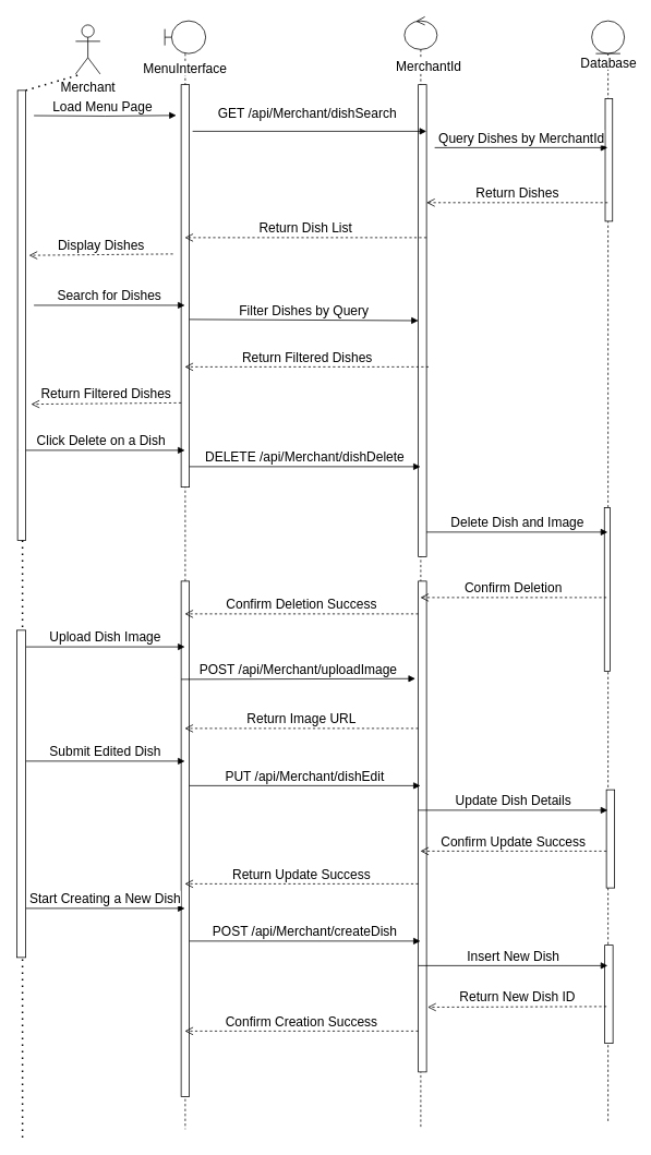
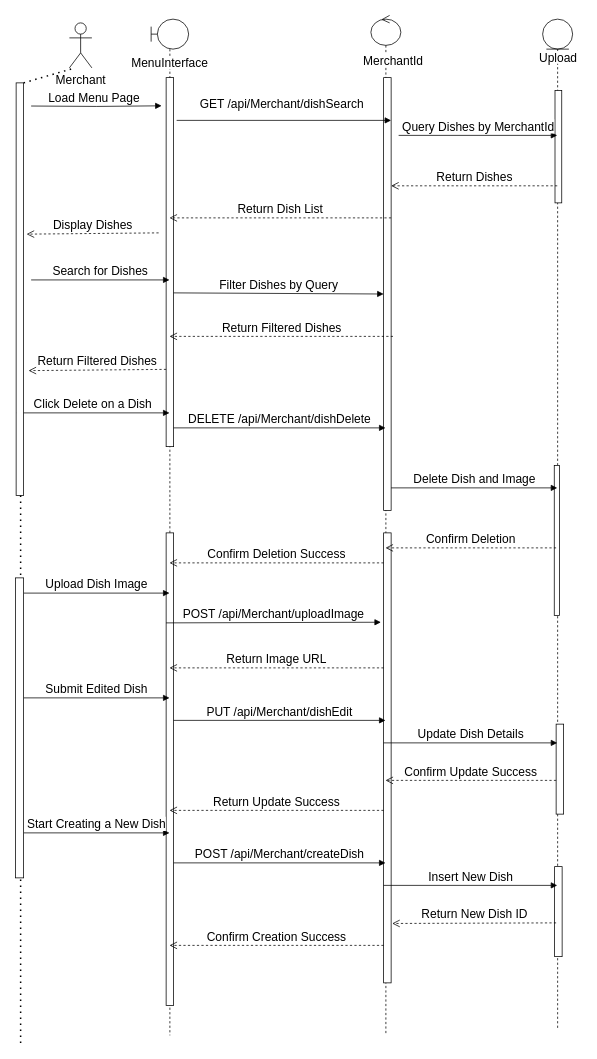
  <mxCell id="0" />
  <mxCell id="1" parent="0" />
  <mxCell id="2" value="&lt;span style=&quot;font-family: &amp;quot;trebuchet ms&amp;quot;, verdana, arial, sans-serif; font-size: 16px; text-align: start; background-color: rgb(255, 255, 255);&quot;&gt;Merchant&lt;/span&gt;" style="shape=umlActor;verticalLabelPosition=bottom;verticalAlign=top;html=1;" vertex="1" parent="1"><mxGeometry x="92" y="30" width="30" height="60" as="geometry" /></mxCell>
  <mxCell id="3" value="" style="endArrow=none;dashed=1;html=1;dashPattern=1 3;strokeWidth=2;rounded=0;" edge="1" parent="1" source="48" target="2"><mxGeometry width="50" height="50" relative="1" as="geometry"><mxPoint x="27" y="1390" as="sourcePoint" /><mxPoint x="432" y="500" as="targetPoint" /></mxGeometry></mxCell>
  <mxCell id="4" value="" style="shape=umlLifeline;perimeter=lifelinePerimeter;whiteSpace=wrap;html=1;container=1;dropTarget=0;collapsible=0;recursiveResize=0;outlineConnect=0;portConstraint=eastwest;newEdgeStyle={&quot;curved&quot;:0,&quot;rounded&quot;:0};participant=umlBoundary;" vertex="1" parent="1"><mxGeometry x="201" y="25" width="50" height="1355" as="geometry" /></mxCell>
  <mxCell id="5" value="" style="html=1;points=[[0,0,0,0,5],[0,1,0,0,-5],[1,0,0,0,5],[1,1,0,0,-5]];perimeter=orthogonalPerimeter;outlineConnect=0;targetShapes=umlLifeline;portConstraint=eastwest;newEdgeStyle={&quot;curved&quot;:0,&quot;rounded&quot;:0};" vertex="1" parent="4"><mxGeometry x="20" y="78" width="10" height="492" as="geometry" /></mxCell>
  <mxCell id="6" value="" style="shape=umlLifeline;perimeter=lifelinePerimeter;whiteSpace=wrap;html=1;container=1;dropTarget=0;collapsible=0;recursiveResize=0;outlineConnect=0;portConstraint=eastwest;newEdgeStyle={&quot;curved&quot;:0,&quot;rounded&quot;:0};participant=umlControl;" vertex="1" parent="1"><mxGeometry x="494" y="20" width="40" height="1360" as="geometry" /></mxCell>
  <mxCell id="7" value="" style="shape=umlLifeline;perimeter=lifelinePerimeter;whiteSpace=wrap;html=1;container=1;dropTarget=0;collapsible=0;recursiveResize=0;outlineConnect=0;portConstraint=eastwest;newEdgeStyle={&quot;curved&quot;:0,&quot;rounded&quot;:0};participant=umlEntity;" vertex="1" parent="1"><mxGeometry x="723" y="25" width="40" height="1345" as="geometry" /></mxCell>
  <mxCell id="8" value="" style="html=1;points=[[0,0,0,0,5],[0,1,0,0,-5],[1,0,0,0,5],[1,1,0,0,-5]];perimeter=orthogonalPerimeter;outlineConnect=0;targetShapes=umlLifeline;portConstraint=eastwest;newEdgeStyle={&quot;curved&quot;:0,&quot;rounded&quot;:0};" vertex="1" parent="7"><mxGeometry x="16" y="1130" width="10" height="120" as="geometry" /></mxCell>
  <mxCell id="9" value="&lt;span style=&quot;font-family: &amp;quot;trebuchet ms&amp;quot;, verdana, arial, sans-serif; font-size: 16px; text-align: start; text-wrap: nowrap; background-color: rgb(255, 255, 255);&quot;&gt;MenuInterface&lt;/span&gt;" style="text;html=1;align=center;verticalAlign=middle;whiteSpace=wrap;rounded=0;" vertex="1" parent="1"><mxGeometry x="196" y="68" width="60" height="30" as="geometry" /></mxCell>
  <mxCell id="10" value="&#10;&lt;span style=&quot;color: rgb(0, 0, 0); font-family: &amp;quot;trebuchet ms&amp;quot;, verdana, arial, sans-serif; font-size: 16px; font-style: normal; font-variant-ligatures: normal; font-variant-caps: normal; font-weight: 400; letter-spacing: normal; orphans: 2; text-align: start; text-indent: 0px; text-transform: none; widows: 2; word-spacing: 0px; -webkit-text-stroke-width: 0px; white-space: nowrap; background-color: rgb(255, 255, 255); text-decoration-thickness: initial; text-decoration-style: initial; text-decoration-color: initial; display: inline !important; float: none;&quot;&gt;MerchantId&lt;/span&gt;&#10;&#10;" style="text;html=1;align=center;verticalAlign=middle;whiteSpace=wrap;rounded=0;" vertex="1" parent="1"><mxGeometry x="494" y="72" width="60" height="30" as="geometry" /></mxCell>
- <mxCell id="11" value="&lt;span style=&quot;font-family: &amp;quot;trebuchet ms&amp;quot;, verdana, arial, sans-serif; font-size: 16px; text-align: start; text-wrap: nowrap; background-color: rgb(255, 255, 255);&quot;&gt;Database&lt;/span&gt;" style="text;html=1;align=center;verticalAlign=middle;whiteSpace=wrap;rounded=0;" vertex="1" parent="1"><mxGeometry x="714" y="61" width="60" height="30" as="geometry" /></mxCell>
+ <mxCell id="11" value="&lt;span style=&quot;font-family: &amp;quot;trebuchet ms&amp;quot;, verdana, arial, sans-serif; font-size: 16px; text-align: start; text-wrap: nowrap; background-color: rgb(255, 255, 255);&quot;&gt;Upload&lt;/span&gt;" style="text;html=1;align=center;verticalAlign=middle;whiteSpace=wrap;rounded=0;" vertex="1" parent="1"><mxGeometry x="714" y="61" width="60" height="30" as="geometry" /></mxCell>
  <mxCell id="12" value="" style="endArrow=block;endFill=1;html=1;edgeStyle=orthogonalEdgeStyle;align=left;verticalAlign=top;rounded=0;entryX=0;entryY=0.077;entryDx=0;entryDy=0;entryPerimeter=0;exitX=1.2;exitY=0.056;exitDx=0;exitDy=0;exitPerimeter=0;" edge="1" parent="1"><mxGeometry x="-1" relative="1" as="geometry"><mxPoint x="41" y="140.872" as="sourcePoint" /><mxPoint x="215" y="140.584" as="targetPoint" /></mxGeometry></mxCell>
  <mxCell id="13" value="&amp;nbsp; &amp;nbsp; &lt;span style=&quot;font-family: &amp;quot;trebuchet ms&amp;quot;, verdana, arial, sans-serif; font-size: 16px;&quot;&gt;Load Menu Page&lt;/span&gt;" style="edgeLabel;resizable=0;html=1;align=left;verticalAlign=bottom;" connectable="0" vertex="1" parent="12"><mxGeometry x="-1" relative="1" as="geometry"><mxPoint x="9" as="offset" /></mxGeometry></mxCell>
  <mxCell id="14" value="" style="rounded=0;whiteSpace=wrap;html=1;" vertex="1" parent="1"><mxGeometry x="511" y="103" width="10" height="577" as="geometry" /></mxCell>
  <mxCell id="15" value="&lt;span style=&quot;font-family: &amp;quot;trebuchet ms&amp;quot;, verdana, arial, sans-serif; font-size: 16px; text-align: start;&quot;&gt;GET /api/Merchant/dishSearch&lt;/span&gt;" style="html=1;verticalAlign=bottom;endArrow=block;curved=0;rounded=0;" edge="1" parent="1"><mxGeometry x="-0.018" y="10" width="80" relative="1" as="geometry"><mxPoint x="235" y="160.003" as="sourcePoint" /><mxPoint x="521" y="160" as="targetPoint" /><mxPoint as="offset" /></mxGeometry></mxCell>
  <mxCell id="16" value="" style="rounded=0;whiteSpace=wrap;html=1;" vertex="1" parent="1"><mxGeometry x="739.5" y="120" width="9" height="150" as="geometry" /></mxCell>
  <mxCell id="17" value="&lt;span style=&quot;font-family: &amp;quot;trebuchet ms&amp;quot;, verdana, arial, sans-serif; font-size: 16px; text-align: start;&quot;&gt;Query Dishes by MerchantId&lt;/span&gt;" style="html=1;verticalAlign=bottom;endArrow=block;curved=0;rounded=0;" edge="1" parent="1" target="7"><mxGeometry width="80" relative="1" as="geometry"><mxPoint x="531" y="180" as="sourcePoint" /><mxPoint x="611" y="180" as="targetPoint" /></mxGeometry></mxCell>
  <mxCell id="18" value="&lt;span style=&quot;font-family: &amp;quot;trebuchet ms&amp;quot;, verdana, arial, sans-serif; font-size: 16px; text-align: start;&quot;&gt;Return Dishes&lt;/span&gt;" style="html=1;verticalAlign=bottom;endArrow=open;dashed=1;endSize=8;curved=0;rounded=0;entryX=1;entryY=0.25;entryDx=0;entryDy=0;" edge="1" parent="1" source="7" target="14"><mxGeometry relative="1" as="geometry"><mxPoint x="481" y="250" as="sourcePoint" /><mxPoint x="551" y="250" as="targetPoint" /></mxGeometry></mxCell>
  <mxCell id="19" value="&lt;span style=&quot;font-family: &amp;quot;trebuchet ms&amp;quot;, verdana, arial, sans-serif; font-size: 16px; text-align: start;&quot;&gt;Return Dish List&lt;/span&gt;" style="html=1;verticalAlign=bottom;endArrow=open;dashed=1;endSize=8;curved=0;rounded=0;" edge="1" parent="1" target="4"><mxGeometry relative="1" as="geometry"><mxPoint x="521" y="290" as="sourcePoint" /><mxPoint x="441" y="290" as="targetPoint" /></mxGeometry></mxCell>
  <mxCell id="20" value="&lt;span style=&quot;font-family: &amp;quot;trebuchet ms&amp;quot;, verdana, arial, sans-serif; font-size: 16px; text-align: start;&quot;&gt;Display Dishes&lt;/span&gt;" style="html=1;verticalAlign=bottom;endArrow=open;dashed=1;endSize=8;curved=0;rounded=0;entryX=0.9;entryY=0.347;entryDx=0;entryDy=0;entryPerimeter=0;" edge="1" parent="1"><mxGeometry relative="1" as="geometry"><mxPoint x="211" y="310" as="sourcePoint" /><mxPoint x="35" y="311.689" as="targetPoint" /></mxGeometry></mxCell>
  <mxCell id="21" value="&lt;span style=&quot;font-family: &amp;quot;trebuchet ms&amp;quot;, verdana, arial, sans-serif; font-size: 16px; text-align: start;&quot;&gt;Search for Dishes&lt;/span&gt;" style="html=1;verticalAlign=bottom;endArrow=block;curved=0;rounded=0;exitX=1.2;exitY=0.451;exitDx=0;exitDy=0;exitPerimeter=0;" edge="1" parent="1" target="4"><mxGeometry width="80" relative="1" as="geometry"><mxPoint x="41" y="372.737" as="sourcePoint" /><mxPoint x="151" y="370" as="targetPoint" /></mxGeometry></mxCell>
  <mxCell id="22" value="&lt;span style=&quot;font-family: &amp;quot;trebuchet ms&amp;quot;, verdana, arial, sans-serif; font-size: 16px; text-align: start;&quot;&gt;Filter Dishes by Query&lt;/span&gt;" style="html=1;verticalAlign=bottom;endArrow=block;curved=0;rounded=0;entryX=0;entryY=0.5;entryDx=0;entryDy=0;" edge="1" parent="1" target="14"><mxGeometry width="80" relative="1" as="geometry"><mxPoint x="231" y="390" as="sourcePoint" /><mxPoint x="311" y="390" as="targetPoint" /></mxGeometry></mxCell>
  <mxCell id="23" value="&lt;span style=&quot;font-family: &amp;quot;trebuchet ms&amp;quot;, verdana, arial, sans-serif; font-size: 16px; text-align: start;&quot;&gt;Return Filtered Dishes&lt;/span&gt;" style="html=1;verticalAlign=bottom;endArrow=open;dashed=1;endSize=8;curved=0;rounded=0;" edge="1" parent="1"><mxGeometry relative="1" as="geometry"><mxPoint x="523.5" y="448" as="sourcePoint" /><mxPoint x="225.5" y="448" as="targetPoint" /></mxGeometry></mxCell>
  <mxCell id="24" value="&lt;span style=&quot;font-family: &amp;quot;trebuchet ms&amp;quot;, verdana, arial, sans-serif; font-size: 16px; text-align: start;&quot;&gt;Return Filtered Dishes&lt;/span&gt;" style="html=1;verticalAlign=bottom;endArrow=open;dashed=1;endSize=8;curved=0;rounded=0;entryX=1.03;entryY=0.657;entryDx=0;entryDy=0;entryPerimeter=0;" edge="1" parent="1"><mxGeometry relative="1" as="geometry"><mxPoint x="221" y="492" as="sourcePoint" /><mxPoint x="37.6" y="493.659" as="targetPoint" /></mxGeometry></mxCell>
  <mxCell id="25" value="&lt;span style=&quot;font-family: &amp;quot;trebuchet ms&amp;quot;, verdana, arial, sans-serif; font-size: 16px; text-align: start;&quot;&gt;Click Delete on a Dish&lt;/span&gt;" style="html=1;verticalAlign=bottom;endArrow=block;curved=0;rounded=0;" edge="1" parent="1" target="4"><mxGeometry width="80" relative="1" as="geometry"><mxPoint x="21" y="550" as="sourcePoint" /><mxPoint x="101" y="550" as="targetPoint" /></mxGeometry></mxCell>
  <mxCell id="26" value="&lt;span style=&quot;font-family: &amp;quot;trebuchet ms&amp;quot;, verdana, arial, sans-serif; font-size: 16px; text-align: start;&quot;&gt;DELETE /api/Merchant/dishDelete&lt;/span&gt;" style="html=1;verticalAlign=bottom;endArrow=block;curved=0;rounded=0;" edge="1" parent="1" target="6"><mxGeometry width="80" relative="1" as="geometry"><mxPoint x="231" y="570" as="sourcePoint" /><mxPoint x="311" y="570" as="targetPoint" /></mxGeometry></mxCell>
  <mxCell id="27" value="" style="endArrow=none;dashed=1;html=1;dashPattern=1 3;strokeWidth=2;rounded=0;" edge="1" parent="1" target="50"><mxGeometry width="50" height="50" relative="1" as="geometry"><mxPoint x="27" y="1090" as="sourcePoint" /><mxPoint x="27" y="70" as="targetPoint" /></mxGeometry></mxCell>
  <mxCell id="28" value="" style="html=1;whiteSpace=wrap;" vertex="1" parent="1"><mxGeometry x="738.5" y="620" width="7" height="200" as="geometry" /></mxCell>
  <mxCell id="29" value="" style="html=1;whiteSpace=wrap;" vertex="1" parent="1"><mxGeometry x="221" y="710" width="10" height="630" as="geometry" /></mxCell>
  <mxCell id="30" value="" style="html=1;whiteSpace=wrap;" vertex="1" parent="1"><mxGeometry x="511" y="710" width="10" height="600" as="geometry" /></mxCell>
  <mxCell id="31" value="&lt;span style=&quot;font-family: &amp;quot;trebuchet ms&amp;quot;, verdana, arial, sans-serif; font-size: 16px; text-align: start;&quot;&gt;Delete Dish and Image&lt;/span&gt;" style="html=1;verticalAlign=bottom;endArrow=block;curved=0;rounded=0;" edge="1" parent="1" target="7"><mxGeometry width="80" relative="1" as="geometry"><mxPoint x="521" y="650" as="sourcePoint" /><mxPoint x="601" y="650" as="targetPoint" /></mxGeometry></mxCell>
  <mxCell id="32" value="&lt;span style=&quot;font-family: &amp;quot;trebuchet ms&amp;quot;, verdana, arial, sans-serif; font-size: 16px; text-align: start;&quot;&gt;Confirm Deletion&lt;/span&gt;" style="html=1;verticalAlign=bottom;endArrow=open;dashed=1;endSize=8;curved=0;rounded=0;" edge="1" parent="1" target="6"><mxGeometry relative="1" as="geometry"><mxPoint x="741" y="730" as="sourcePoint" /><mxPoint x="661" y="730" as="targetPoint" /></mxGeometry></mxCell>
  <mxCell id="33" value="&lt;span style=&quot;font-family: &amp;quot;trebuchet ms&amp;quot;, verdana, arial, sans-serif; font-size: 16px; text-align: start;&quot;&gt;Confirm Deletion Success&lt;/span&gt;" style="html=1;verticalAlign=bottom;endArrow=open;dashed=1;endSize=8;curved=0;rounded=0;" edge="1" parent="1" target="4"><mxGeometry relative="1" as="geometry"><mxPoint x="511" y="750" as="sourcePoint" /><mxPoint x="431" y="750" as="targetPoint" /></mxGeometry></mxCell>
  <mxCell id="34" value="&lt;span style=&quot;font-family: &amp;quot;trebuchet ms&amp;quot;, verdana, arial, sans-serif; font-size: 16px; text-align: start;&quot;&gt;Upload Dish Image&lt;/span&gt;" style="html=1;verticalAlign=bottom;endArrow=block;curved=0;rounded=0;exitX=0.786;exitY=0.127;exitDx=0;exitDy=0;exitPerimeter=0;" edge="1" parent="1"><mxGeometry width="80" relative="1" as="geometry"><mxPoint x="31.004" y="790.31" as="sourcePoint" /><mxPoint x="225.5" y="790.31" as="targetPoint" /></mxGeometry></mxCell>
  <mxCell id="35" value="&lt;span style=&quot;font-family: &amp;quot;trebuchet ms&amp;quot;, verdana, arial, sans-serif; font-size: 16px; text-align: start;&quot;&gt;POST /api/Merchant/uploadImage&lt;/span&gt;" style="html=1;verticalAlign=bottom;endArrow=block;curved=0;rounded=0;entryX=0.743;entryY=0.331;entryDx=0;entryDy=0;entryPerimeter=0;" edge="1" parent="1"><mxGeometry width="80" relative="1" as="geometry"><mxPoint x="221" y="830" as="sourcePoint" /><mxPoint x="507.402" y="829.16" as="targetPoint" /></mxGeometry></mxCell>
  <mxCell id="36" value="&lt;span style=&quot;font-family: &amp;quot;trebuchet ms&amp;quot;, verdana, arial, sans-serif; font-size: 16px; text-align: start;&quot;&gt;Return Image URL&lt;/span&gt;" style="html=1;verticalAlign=bottom;endArrow=open;dashed=1;endSize=8;curved=0;rounded=0;" edge="1" parent="1" target="4"><mxGeometry relative="1" as="geometry"><mxPoint x="511" y="890" as="sourcePoint" /><mxPoint x="431" y="890" as="targetPoint" /></mxGeometry></mxCell>
  <mxCell id="37" value="&lt;span style=&quot;font-family: &amp;quot;trebuchet ms&amp;quot;, verdana, arial, sans-serif; font-size: 16px; text-align: start;&quot;&gt;Submit Edited Dish&lt;/span&gt;" style="html=1;verticalAlign=bottom;endArrow=block;curved=0;rounded=0;" edge="1" parent="1" target="4"><mxGeometry width="80" relative="1" as="geometry"><mxPoint x="31" y="930" as="sourcePoint" /><mxPoint x="111" y="930" as="targetPoint" /></mxGeometry></mxCell>
  <mxCell id="38" value="&lt;span style=&quot;font-family: &amp;quot;trebuchet ms&amp;quot;, verdana, arial, sans-serif; font-size: 16px; text-align: start;&quot;&gt;PUT /api/Merchant/dishEdit&lt;/span&gt;" style="html=1;verticalAlign=bottom;endArrow=block;curved=0;rounded=0;" edge="1" parent="1" target="6"><mxGeometry width="80" relative="1" as="geometry"><mxPoint x="231" y="960" as="sourcePoint" /><mxPoint x="311" y="960" as="targetPoint" /></mxGeometry></mxCell>
  <mxCell id="39" value="&lt;span style=&quot;font-family: &amp;quot;trebuchet ms&amp;quot;, verdana, arial, sans-serif; font-size: 16px; text-align: start;&quot;&gt;Return Update Success&lt;/span&gt;" style="html=1;verticalAlign=bottom;endArrow=open;dashed=1;endSize=8;curved=0;rounded=0;" edge="1" parent="1" target="4"><mxGeometry relative="1" as="geometry"><mxPoint x="511" y="1080" as="sourcePoint" /><mxPoint x="431" y="1080" as="targetPoint" /></mxGeometry></mxCell>
  <mxCell id="40" value="" style="html=1;whiteSpace=wrap;" vertex="1" parent="1"><mxGeometry x="741" y="965" width="10" height="120" as="geometry" /></mxCell>
  <mxCell id="41" value="&lt;span style=&quot;font-family: &amp;quot;trebuchet ms&amp;quot;, verdana, arial, sans-serif; font-size: 16px; text-align: start;&quot;&gt;Update Dish Details&lt;/span&gt;" style="html=1;verticalAlign=bottom;endArrow=block;curved=0;rounded=0;" edge="1" parent="1" target="7"><mxGeometry width="80" relative="1" as="geometry"><mxPoint x="511" y="990" as="sourcePoint" /><mxPoint x="591" y="990" as="targetPoint" /></mxGeometry></mxCell>
  <mxCell id="42" value="&lt;span style=&quot;font-family: &amp;quot;trebuchet ms&amp;quot;, verdana, arial, sans-serif; font-size: 16px; text-align: start;&quot;&gt;Confirm Update Success&lt;/span&gt;" style="html=1;verticalAlign=bottom;endArrow=open;dashed=1;endSize=8;curved=0;rounded=0;" edge="1" parent="1" target="6"><mxGeometry relative="1" as="geometry"><mxPoint x="741" y="1040" as="sourcePoint" /><mxPoint x="661" y="1040" as="targetPoint" /></mxGeometry></mxCell>
  <mxCell id="43" value="&lt;span style=&quot;font-family: &amp;quot;trebuchet ms&amp;quot;, verdana, arial, sans-serif; font-size: 16px; text-align: start;&quot;&gt;Start Creating a New Dish&lt;/span&gt;" style="html=1;verticalAlign=bottom;endArrow=block;curved=0;rounded=0;" edge="1" parent="1" target="4"><mxGeometry width="80" relative="1" as="geometry"><mxPoint x="31" y="1110" as="sourcePoint" /><mxPoint x="111" y="1110" as="targetPoint" /></mxGeometry></mxCell>
  <mxCell id="44" value="&lt;span style=&quot;font-family: &amp;quot;trebuchet ms&amp;quot;, verdana, arial, sans-serif; font-size: 16px; text-align: start;&quot;&gt;POST /api/Merchant/createDish&lt;/span&gt;" style="html=1;verticalAlign=bottom;endArrow=block;curved=0;rounded=0;" edge="1" parent="1" target="6"><mxGeometry width="80" relative="1" as="geometry"><mxPoint x="231" y="1150" as="sourcePoint" /><mxPoint x="311" y="1150" as="targetPoint" /></mxGeometry></mxCell>
  <mxCell id="45" value="&lt;span style=&quot;font-family: &amp;quot;trebuchet ms&amp;quot;, verdana, arial, sans-serif; font-size: 16px; text-align: start;&quot;&gt;Insert New Dish&lt;/span&gt;" style="html=1;verticalAlign=bottom;endArrow=block;curved=0;rounded=0;" edge="1" parent="1" target="7"><mxGeometry width="80" relative="1" as="geometry"><mxPoint x="511" y="1180" as="sourcePoint" /><mxPoint x="591" y="1180" as="targetPoint" /></mxGeometry></mxCell>
  <mxCell id="46" value="&lt;span style=&quot;font-family: &amp;quot;trebuchet ms&amp;quot;, verdana, arial, sans-serif; font-size: 16px; text-align: start;&quot;&gt;Return New Dish ID&lt;/span&gt;" style="html=1;verticalAlign=bottom;endArrow=open;dashed=1;endSize=8;curved=0;rounded=0;entryX=1.143;entryY=0.868;entryDx=0;entryDy=0;entryPerimeter=0;" edge="1" parent="1" target="30"><mxGeometry relative="1" as="geometry"><mxPoint x="741" y="1230" as="sourcePoint" /><mxPoint x="661" y="1230" as="targetPoint" /></mxGeometry></mxCell>
  <mxCell id="47" value="&lt;span style=&quot;font-family: &amp;quot;trebuchet ms&amp;quot;, verdana, arial, sans-serif; font-size: 16px; text-align: start;&quot;&gt;Confirm Creation Success&lt;/span&gt;" style="html=1;verticalAlign=bottom;endArrow=open;dashed=1;endSize=8;curved=0;rounded=0;" edge="1" parent="1" target="4"><mxGeometry relative="1" as="geometry"><mxPoint x="511" y="1260" as="sourcePoint" /><mxPoint x="431" y="1260" as="targetPoint" /></mxGeometry></mxCell>
  <mxCell id="48" value="" style="html=1;points=[[0,0,0,0,5],[0,1,0,0,-5],[1,0,0,0,5],[1,1,0,0,-5]];perimeter=orthogonalPerimeter;outlineConnect=0;targetShapes=umlLifeline;portConstraint=eastwest;newEdgeStyle={&quot;curved&quot;:0,&quot;rounded&quot;:0};" vertex="1" parent="1"><mxGeometry x="21" y="110" width="10" height="550" as="geometry" /></mxCell>
  <mxCell id="49" value="" style="endArrow=none;dashed=1;html=1;dashPattern=1 3;strokeWidth=2;rounded=0;" edge="1" parent="1" target="48"><mxGeometry width="50" height="50" relative="1" as="geometry"><mxPoint x="27" y="1390" as="sourcePoint" /><mxPoint x="27" y="70" as="targetPoint" /></mxGeometry></mxCell>
  <mxCell id="50" value="" style="html=1;whiteSpace=wrap;" vertex="1" parent="1"><mxGeometry x="20" y="770" width="11" height="400" as="geometry" /></mxCell>
